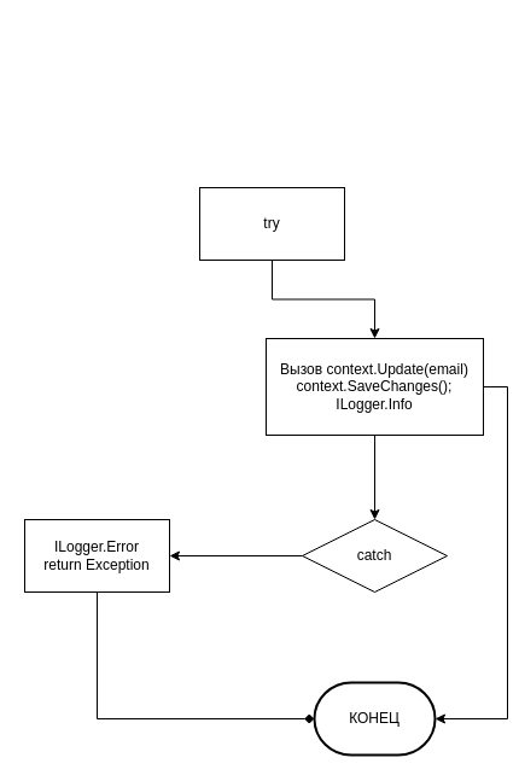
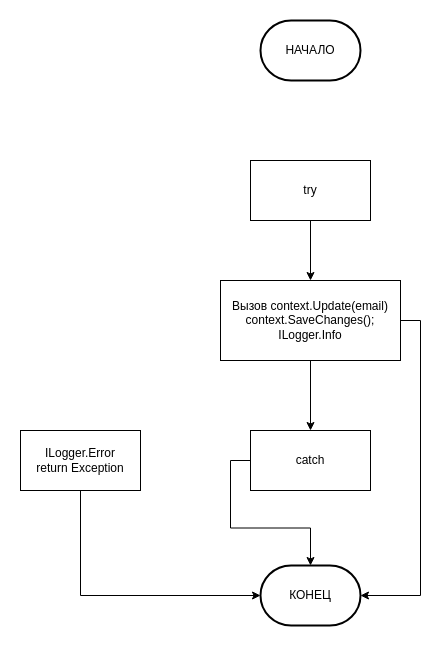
  <mxCell id="0" />
  <mxCell id="1" parent="0" />
+ <mxCell id="2" value="НАЧАЛО" style="strokeWidth=2;html=1;shape=mxgraph.flowchart.terminator;whiteSpace=wrap;" vertex="1" parent="1"><mxGeometry x="260" y="20" width="100" height="60" as="geometry" /></mxCell>
  <mxCell id="3" style="edgeStyle=orthogonalEdgeStyle;rounded=0;orthogonalLoop=1;jettySize=auto;html=1;entryX=0.5;entryY=0;entryDx=0;entryDy=0;" edge="1" parent="1" source="4" target="7"><mxGeometry relative="1" as="geometry" /></mxCell>
- <mxCell id="4" value="try" style="rounded=0;whiteSpace=wrap;html=1;" vertex="1" parent="1"><mxGeometry x="165" y="155" width="120" height="60" as="geometry" /></mxCell>
+ <mxCell id="4" value="try" style="rounded=0;whiteSpace=wrap;html=1;" vertex="1" parent="1"><mxGeometry x="250" y="160" width="120" height="60" as="geometry" /></mxCell>
  <mxCell id="5" style="edgeStyle=orthogonalEdgeStyle;rounded=0;orthogonalLoop=1;jettySize=auto;html=1;entryX=0.5;entryY=0;entryDx=0;entryDy=0;" edge="1" parent="1" source="7" target="9"><mxGeometry relative="1" as="geometry" /></mxCell>
  <mxCell id="6" style="edgeStyle=orthogonalEdgeStyle;rounded=0;orthogonalLoop=1;jettySize=auto;html=1;exitX=1;exitY=0.5;exitDx=0;exitDy=0;entryX=1;entryY=0.5;entryDx=0;entryDy=0;entryPerimeter=0;" edge="1" parent="1" source="7" target="12"><mxGeometry relative="1" as="geometry" /></mxCell>
  <mxCell id="7" value="Вызов context.Update(email)&lt;br&gt;context.SaveChanges();&lt;br&gt;ILogger.Info" style="rounded=0;whiteSpace=wrap;html=1;" vertex="1" parent="1"><mxGeometry x="220" y="280" width="180" height="80" as="geometry" /></mxCell>
- <mxCell id="8" style="edgeStyle=orthogonalEdgeStyle;rounded=0;orthogonalLoop=1;jettySize=auto;html=1;exitX=0;exitY=0.5;exitDx=0;exitDy=0;" edge="1" parent="1" source="9" target="11"><mxGeometry relative="1" as="geometry" /></mxCell>
- <mxCell id="9" value="catch" style="rhombus;whiteSpace=wrap;html=1;" vertex="1" parent="1"><mxGeometry x="250" y="430" width="120" height="60" as="geometry" /></mxCell>
- <mxCell id="10" style="edgeStyle=orthogonalEdgeStyle;rounded=0;orthogonalLoop=1;jettySize=auto;html=1;exitX=0.5;exitY=1;exitDx=0;exitDy=0;entryX=0;entryY=0.5;entryDx=0;entryDy=0;entryPerimeter=0;endArrow=diamond;" edge="1" parent="1" source="11" target="12"><mxGeometry relative="1" as="geometry" /></mxCell>
+ <mxCell id="8" style="edgeStyle=orthogonalEdgeStyle;rounded=0;orthogonalLoop=1;jettySize=auto;html=1;exitX=0;exitY=0.5;exitDx=0;exitDy=0;" edge="1" parent="1" source="9" target="12"><mxGeometry relative="1" as="geometry" /></mxCell>
+ <mxCell id="9" value="catch" style="rounded=0;whiteSpace=wrap;html=1;" vertex="1" parent="1"><mxGeometry x="250" y="430" width="120" height="60" as="geometry" /></mxCell>
+ <mxCell id="10" style="edgeStyle=orthogonalEdgeStyle;rounded=0;orthogonalLoop=1;jettySize=auto;html=1;exitX=0.5;exitY=1;exitDx=0;exitDy=0;entryX=0;entryY=0.5;entryDx=0;entryDy=0;entryPerimeter=0;" edge="1" parent="1" source="11" target="12"><mxGeometry relative="1" as="geometry" /></mxCell>
  <mxCell id="11" value="ILogger.Error&lt;br&gt;return Exception" style="rounded=0;whiteSpace=wrap;html=1;" vertex="1" parent="1"><mxGeometry x="20" y="430" width="120" height="60" as="geometry" /></mxCell>
  <mxCell id="12" value="КОНЕЦ" style="strokeWidth=2;html=1;shape=mxgraph.flowchart.terminator;whiteSpace=wrap;" vertex="1" parent="1"><mxGeometry x="260" y="565" width="100" height="60" as="geometry" /></mxCell>
